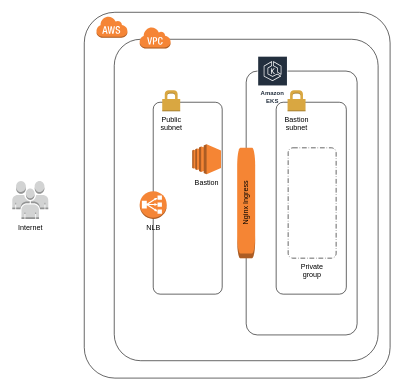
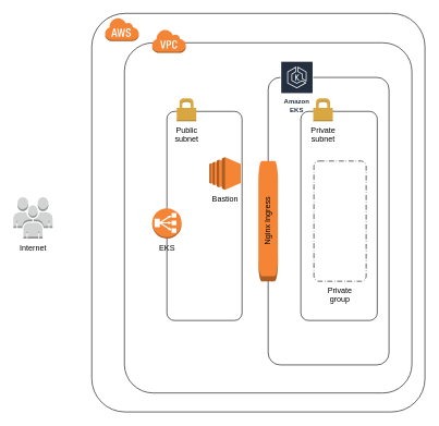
  <mxCell id="0" />
  <mxCell id="1" parent="0" />
  <mxCell id="2" value="" style="rounded=1;arcSize=10;dashed=0;strokeColor=#000000;fillColor=none;gradientColor=none;strokeWidth=1;" parent="1" vertex="1"><mxGeometry x="140" y="20" width="510" height="610" as="geometry" /></mxCell>
  <mxCell id="3" value="" style="rounded=1;arcSize=10;strokeColor=#000000;fillColor=none;gradientColor=none;strokeWidth=1;perimeterSpacing=0;" parent="1" vertex="1"><mxGeometry x="190" y="65" width="440" height="536" as="geometry" /></mxCell>
  <mxCell id="4" value="" style="rounded=1;arcSize=10;dashed=0;strokeColor=#000000;fillColor=none;gradientColor=none;strokeWidth=1;align=right;html=0;labelPosition=left;verticalLabelPosition=middle;verticalAlign=middle;horizontal=0;" parent="1" vertex="1"><mxGeometry x="255" y="170" width="115" height="320" as="geometry" /></mxCell>
  <mxCell id="5" value="Internet" style="outlineConnect=0;dashed=0;verticalLabelPosition=bottom;verticalAlign=top;align=center;html=1;shape=mxgraph.aws3.users;fillColor=#D2D3D3;gradientColor=none;" parent="1" vertex="1"><mxGeometry x="20" y="301.5" width="60" height="63" as="geometry" /></mxCell>
  <mxCell id="6" value="" style="dashed=0;html=1;shape=mxgraph.aws3.cloud;fillColor=#F58536;gradientColor=none;dashed=0;" parent="1" vertex="1"><mxGeometry x="160" y="26.5" width="52" height="36" as="geometry" /></mxCell>
  <mxCell id="7" value="" style="dashed=0;html=1;shape=mxgraph.aws3.virtual_private_cloud;fillColor=#F58536;gradientColor=none;dashed=0;" parent="1" vertex="1"><mxGeometry x="232" y="44.5" width="52" height="36" as="geometry" /></mxCell>
- <mxCell id="8" value="NLB" style="outlineConnect=0;dashed=0;verticalLabelPosition=bottom;verticalAlign=top;align=center;html=1;shape=mxgraph.aws3.classic_load_balancer;fillColor=#F58536;gradientColor=none;" parent="1" vertex="1"><mxGeometry x="232.5" y="318.5" width="45" height="46" as="geometry" /></mxCell>
+ <mxCell id="8" value="EKS" style="outlineConnect=0;dashed=0;verticalLabelPosition=bottom;verticalAlign=top;align=center;html=1;shape=mxgraph.aws3.classic_load_balancer;fillColor=#F58536;gradientColor=none;" parent="1" vertex="1"><mxGeometry x="232.5" y="318.5" width="45" height="46" as="geometry" /></mxCell>
  <mxCell id="9" value="" style="rounded=1;arcSize=10;dashed=0;strokeColor=#000000;fillColor=none;gradientColor=none;strokeWidth=1;align=right;html=0;" parent="1" vertex="1"><mxGeometry x="410" y="118" width="185" height="440" as="geometry" /></mxCell>
  <mxCell id="10" value="Amazon EKS" style="outlineConnect=0;fontColor=#232F3E;gradientColor=none;strokeColor=#ffffff;fillColor=#232F3E;dashed=0;verticalLabelPosition=bottom;verticalAlign=top;align=center;html=1;whiteSpace=wrap;fontSize=10;fontStyle=1;spacing=3;shape=mxgraph.aws4.productIcon;prIcon=mxgraph.aws4.eks;labelPosition=center;" parent="1" vertex="1"><mxGeometry x="429" y="93" width="50" height="49" as="geometry" /></mxCell>
  <mxCell id="11" value="Bastion" style="outlineConnect=0;dashed=0;verticalLabelPosition=bottom;verticalAlign=top;align=center;html=1;shape=mxgraph.aws3.ec2;fillColor=#F58534;gradientColor=none;strokeWidth=1;" parent="1" vertex="1"><mxGeometry x="320" y="240" width="48" height="50" as="geometry" /></mxCell>
  <mxCell id="12" value="Public&lt;br&gt;subnet" style="dashed=0;html=1;shape=mxgraph.aws3.permissions;fillColor=#D9A741;gradientColor=none;dashed=0;strokeWidth=1;align=center;labelPosition=center;verticalLabelPosition=bottom;verticalAlign=top;" parent="1" vertex="1"><mxGeometry x="270" y="150" width="30" height="35" as="geometry" /></mxCell>
  <mxCell id="13" value="" style="rounded=1;arcSize=10;dashed=0;strokeColor=#000000;fillColor=none;gradientColor=none;strokeWidth=1;align=right;html=0;labelPosition=left;verticalLabelPosition=middle;verticalAlign=middle;horizontal=0;" parent="1" vertex="1"><mxGeometry x="460" y="170" width="117" height="320" as="geometry" /></mxCell>
- <mxCell id="14" value="Bastion&lt;br&gt;subnet" style="dashed=0;html=1;shape=mxgraph.aws3.permissions;fillColor=#D9A741;gradientColor=none;dashed=0;strokeWidth=1;align=center;labelPosition=center;verticalLabelPosition=bottom;verticalAlign=top;" parent="1" vertex="1"><mxGeometry x="479" y="150" width="30" height="35" as="geometry" /></mxCell>
+ <mxCell id="14" value="Private&lt;br&gt;subnet" style="dashed=0;html=1;shape=mxgraph.aws3.permissions;fillColor=#D9A741;gradientColor=none;dashed=0;strokeWidth=1;align=center;labelPosition=center;verticalLabelPosition=bottom;verticalAlign=top;" parent="1" vertex="1"><mxGeometry x="479" y="150" width="30" height="35" as="geometry" /></mxCell>
  <mxCell id="15" value="Nginx Ingress" style="outlineConnect=0;dashed=0;verticalLabelPosition=middle;verticalAlign=middle;align=center;html=1;shape=mxgraph.aws3.instance;fillColor=#F58534;gradientColor=none;strokeWidth=1;labelPosition=center;horizontal=0;" parent="1" vertex="1"><mxGeometry x="395" y="246" width="30" height="184" as="geometry" /></mxCell>
  <mxCell id="16" value="Private&#10;group" style="rounded=1;arcSize=10;dashed=1;strokeColor=#000000;fillColor=none;gradientColor=none;dashPattern=8 3 1 3;strokeWidth=1;align=center;html=0;labelPosition=center;verticalLabelPosition=bottom;verticalAlign=top;" parent="1" vertex="1"><mxGeometry x="480" y="246" width="80" height="184" as="geometry" /></mxCell>
